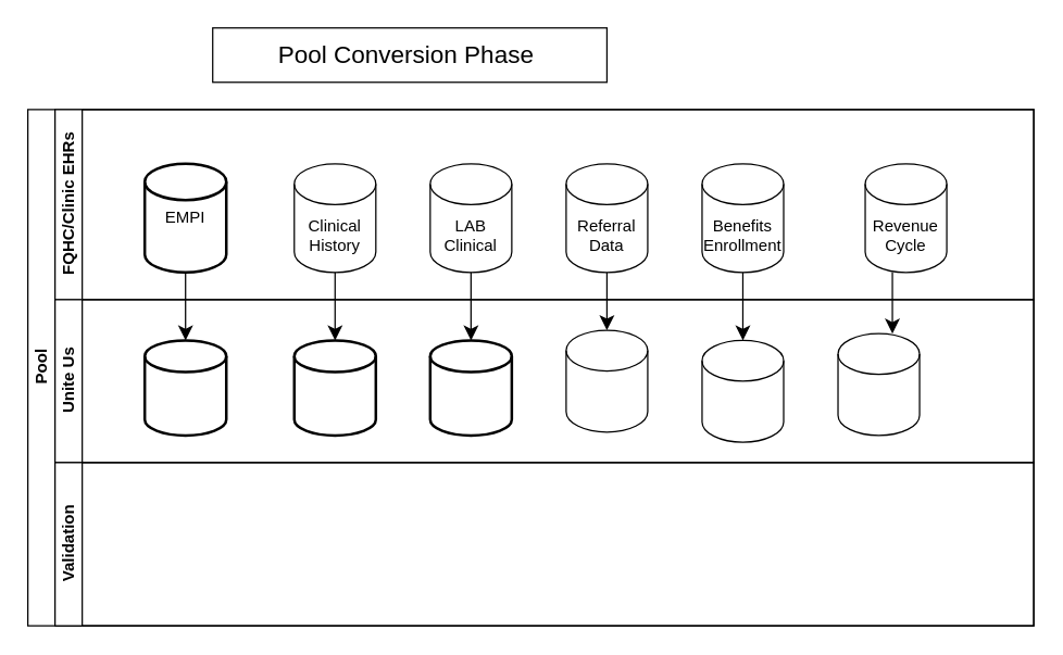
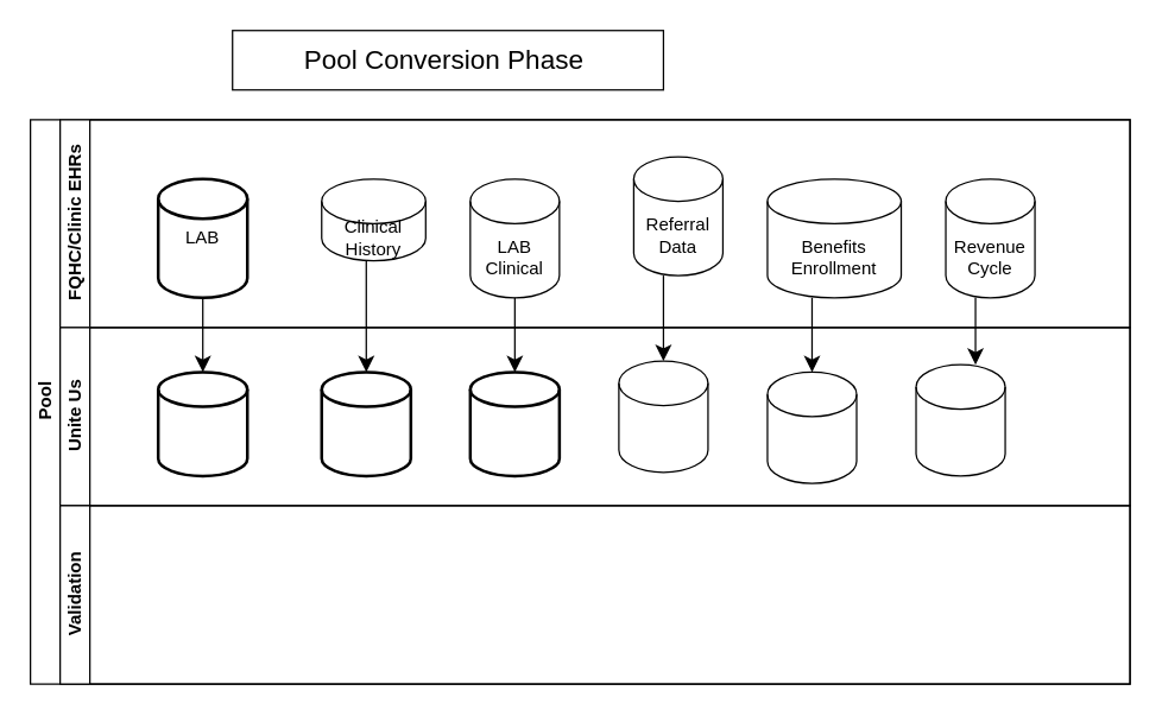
  <mxCell id="0" />
  <mxCell id="1" parent="0" />
  <mxCell id="2" value="Pool" style="swimlane;html=1;childLayout=stackLayout;resizeParent=1;resizeParentMax=0;horizontal=0;startSize=20;horizontalStack=0;flipV=1;" parent="1" vertex="1"><mxGeometry x="20" y="80" width="740" height="380" as="geometry" /></mxCell>
  <mxCell id="3" value="FQHC/Clinic EHRs" style="swimlane;html=1;startSize=20;horizontal=0;flipV=1;" parent="2" vertex="1"><mxGeometry x="20" width="720" height="140" as="geometry" /></mxCell>
- <mxCell id="4" value="EMPI" style="strokeWidth=2;html=1;shape=mxgraph.flowchart.database;whiteSpace=wrap;" vertex="1" parent="3"><mxGeometry x="66" y="40" width="60" height="80" as="geometry" /></mxCell>
- <mxCell id="5" value="Clinical History" style="shape=cylinder3;whiteSpace=wrap;html=1;boundedLbl=1;backgroundOutline=1;size=15;" vertex="1" parent="3"><mxGeometry x="176" y="40" width="60" height="80" as="geometry" /></mxCell>
+ <mxCell id="4" value="LAB" style="strokeWidth=2;html=1;shape=mxgraph.flowchart.database;whiteSpace=wrap;" vertex="1" parent="3"><mxGeometry x="66" y="40" width="60" height="80" as="geometry" /></mxCell>
+ <mxCell id="5" value="Clinical History" style="shape=cylinder3;whiteSpace=wrap;html=1;boundedLbl=1;backgroundOutline=1;size=15;" vertex="1" parent="3"><mxGeometry x="176" y="40" width="70" height="55" as="geometry" /></mxCell>
  <mxCell id="6" value="LAB Clinical" style="shape=cylinder3;whiteSpace=wrap;html=1;boundedLbl=1;backgroundOutline=1;size=15;" vertex="1" parent="3"><mxGeometry x="276" y="40" width="60" height="80" as="geometry" /></mxCell>
- <mxCell id="7" value="Referral Data" style="shape=cylinder3;whiteSpace=wrap;html=1;boundedLbl=1;backgroundOutline=1;size=15;" vertex="1" parent="3"><mxGeometry x="376" y="40" width="60" height="80" as="geometry" /></mxCell>
- <mxCell id="8" value="Benefits&lt;div&gt;Enrollment&lt;/div&gt;" style="shape=cylinder3;whiteSpace=wrap;html=1;boundedLbl=1;backgroundOutline=1;size=15;" vertex="1" parent="3"><mxGeometry x="476" y="40" width="60" height="80" as="geometry" /></mxCell>
+ <mxCell id="7" value="Referral Data" style="shape=cylinder3;whiteSpace=wrap;html=1;boundedLbl=1;backgroundOutline=1;size=15;" vertex="1" parent="3"><mxGeometry x="386" y="25" width="60" height="80" as="geometry" /></mxCell>
+ <mxCell id="8" value="Benefits&lt;div&gt;Enrollment&lt;/div&gt;" style="shape=cylinder3;whiteSpace=wrap;html=1;boundedLbl=1;backgroundOutline=1;size=15;" vertex="1" parent="3"><mxGeometry x="476" y="40" width="90" height="80" as="geometry" /></mxCell>
  <mxCell id="9" value="Revenue Cycle" style="shape=cylinder3;whiteSpace=wrap;html=1;boundedLbl=1;backgroundOutline=1;size=15;" vertex="1" parent="3"><mxGeometry x="596" y="40" width="60" height="80" as="geometry" /></mxCell>
  <mxCell id="10" value="" style="edgeStyle=elbowEdgeStyle;elbow=horizontal;endArrow=classic;html=1;curved=0;rounded=0;endSize=8;startSize=8;entryX=0.5;entryY=0;entryDx=0;entryDy=0;entryPerimeter=0;" edge="1" parent="3" source="8"><mxGeometry width="50" height="50" relative="1" as="geometry"><mxPoint x="505.5" y="120" as="sourcePoint" /><mxPoint x="505.5" y="170" as="targetPoint" /><Array as="points"><mxPoint x="506" y="170" /></Array></mxGeometry></mxCell>
  <mxCell id="11" value="Unite Us" style="swimlane;html=1;startSize=20;horizontal=0;" parent="2" vertex="1"><mxGeometry x="20" y="140" width="720" height="120" as="geometry" /></mxCell>
  <mxCell id="12" value="" style="strokeWidth=2;html=1;shape=mxgraph.flowchart.database;whiteSpace=wrap;" vertex="1" parent="11"><mxGeometry x="66" y="30" width="60" height="70" as="geometry" /></mxCell>
  <mxCell id="13" value="" style="strokeWidth=2;html=1;shape=mxgraph.flowchart.database;whiteSpace=wrap;" vertex="1" parent="11"><mxGeometry x="176" y="30" width="60" height="70" as="geometry" /></mxCell>
  <mxCell id="14" value="" style="strokeWidth=2;html=1;shape=mxgraph.flowchart.database;whiteSpace=wrap;" vertex="1" parent="11"><mxGeometry x="276" y="30" width="60" height="70" as="geometry" /></mxCell>
  <mxCell id="15" value="" style="shape=cylinder3;whiteSpace=wrap;html=1;boundedLbl=1;backgroundOutline=1;size=15;" vertex="1" parent="11"><mxGeometry x="376" y="22.5" width="60" height="75" as="geometry" /></mxCell>
  <mxCell id="16" value="" style="shape=cylinder3;whiteSpace=wrap;html=1;boundedLbl=1;backgroundOutline=1;size=15;" vertex="1" parent="11"><mxGeometry x="476" y="30" width="60" height="75" as="geometry" /></mxCell>
  <mxCell id="17" value="" style="shape=cylinder3;whiteSpace=wrap;html=1;boundedLbl=1;backgroundOutline=1;size=15;" vertex="1" parent="11"><mxGeometry x="576" y="25" width="60" height="75" as="geometry" /></mxCell>
  <mxCell id="18" value="Validation" style="swimlane;html=1;startSize=20;horizontal=0;" parent="2" vertex="1"><mxGeometry x="20" y="260" width="720" height="120" as="geometry" /></mxCell>
  <mxCell id="19" value="" style="edgeStyle=elbowEdgeStyle;elbow=horizontal;endArrow=classic;html=1;curved=0;rounded=0;endSize=8;startSize=8;entryX=0.5;entryY=0;entryDx=0;entryDy=0;entryPerimeter=0;exitX=0.5;exitY=1;exitDx=0;exitDy=0;exitPerimeter=0;" edge="1" parent="2" source="4" target="12"><mxGeometry width="50" height="50" relative="1" as="geometry"><mxPoint x="106" y="120" as="sourcePoint" /><mxPoint x="156" y="70" as="targetPoint" /></mxGeometry></mxCell>
  <mxCell id="20" value="" style="edgeStyle=elbowEdgeStyle;elbow=horizontal;endArrow=classic;html=1;curved=0;rounded=0;endSize=8;startSize=8;entryX=0.492;entryY=0;entryDx=0;entryDy=0;entryPerimeter=0;" edge="1" parent="2" source="5" target="13"><mxGeometry width="50" height="50" relative="1" as="geometry"><mxPoint x="225.5" y="120" as="sourcePoint" /><mxPoint x="225.5" y="170" as="targetPoint" /></mxGeometry></mxCell>
  <mxCell id="21" value="" style="edgeStyle=elbowEdgeStyle;elbow=horizontal;endArrow=classic;html=1;curved=0;rounded=0;endSize=8;startSize=8;" edge="1" parent="2" source="6" target="14"><mxGeometry width="50" height="50" relative="1" as="geometry"><mxPoint x="325.5" y="120" as="sourcePoint" /><mxPoint x="325.5" y="170" as="targetPoint" /></mxGeometry></mxCell>
  <mxCell id="22" value="" style="edgeStyle=elbowEdgeStyle;elbow=horizontal;endArrow=classic;html=1;curved=0;rounded=0;endSize=8;startSize=8;entryX=0.5;entryY=0;entryDx=0;entryDy=0;entryPerimeter=0;" edge="1" parent="2" source="7" target="15"><mxGeometry width="50" height="50" relative="1" as="geometry"><mxPoint x="425.5" y="120" as="sourcePoint" /><mxPoint x="425.5" y="170" as="targetPoint" /></mxGeometry></mxCell>
  <mxCell id="23" value="" style="edgeStyle=elbowEdgeStyle;elbow=horizontal;endArrow=classic;html=1;curved=0;rounded=0;endSize=8;startSize=8;" edge="1" parent="2" source="9" target="17"><mxGeometry width="50" height="50" relative="1" as="geometry"><mxPoint x="625.5" y="120" as="sourcePoint" /><mxPoint x="625.5" y="170" as="targetPoint" /></mxGeometry></mxCell>
  <mxCell id="24" value="Pool Conversion Phase&amp;nbsp;" style="rounded=0;whiteSpace=wrap;html=1;fontSize=18;" vertex="1" parent="1"><mxGeometry x="156" y="20" width="290" height="40" as="geometry" /></mxCell>
